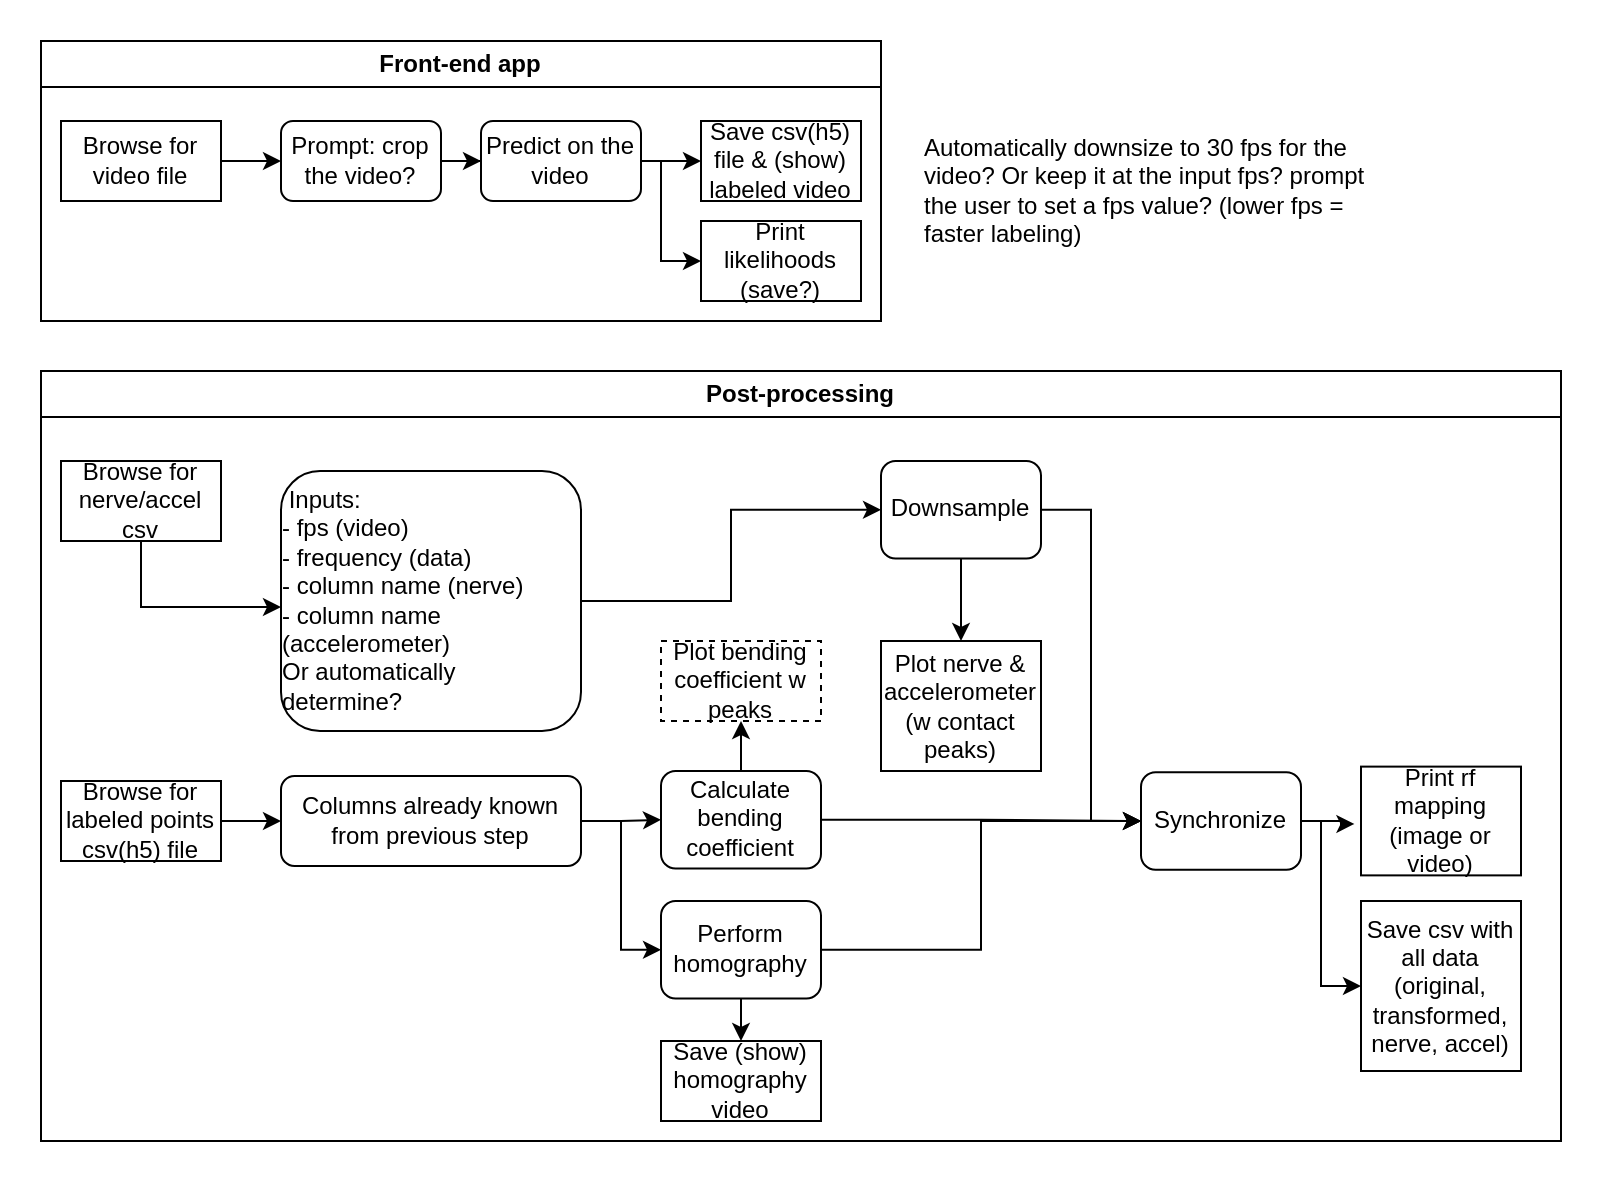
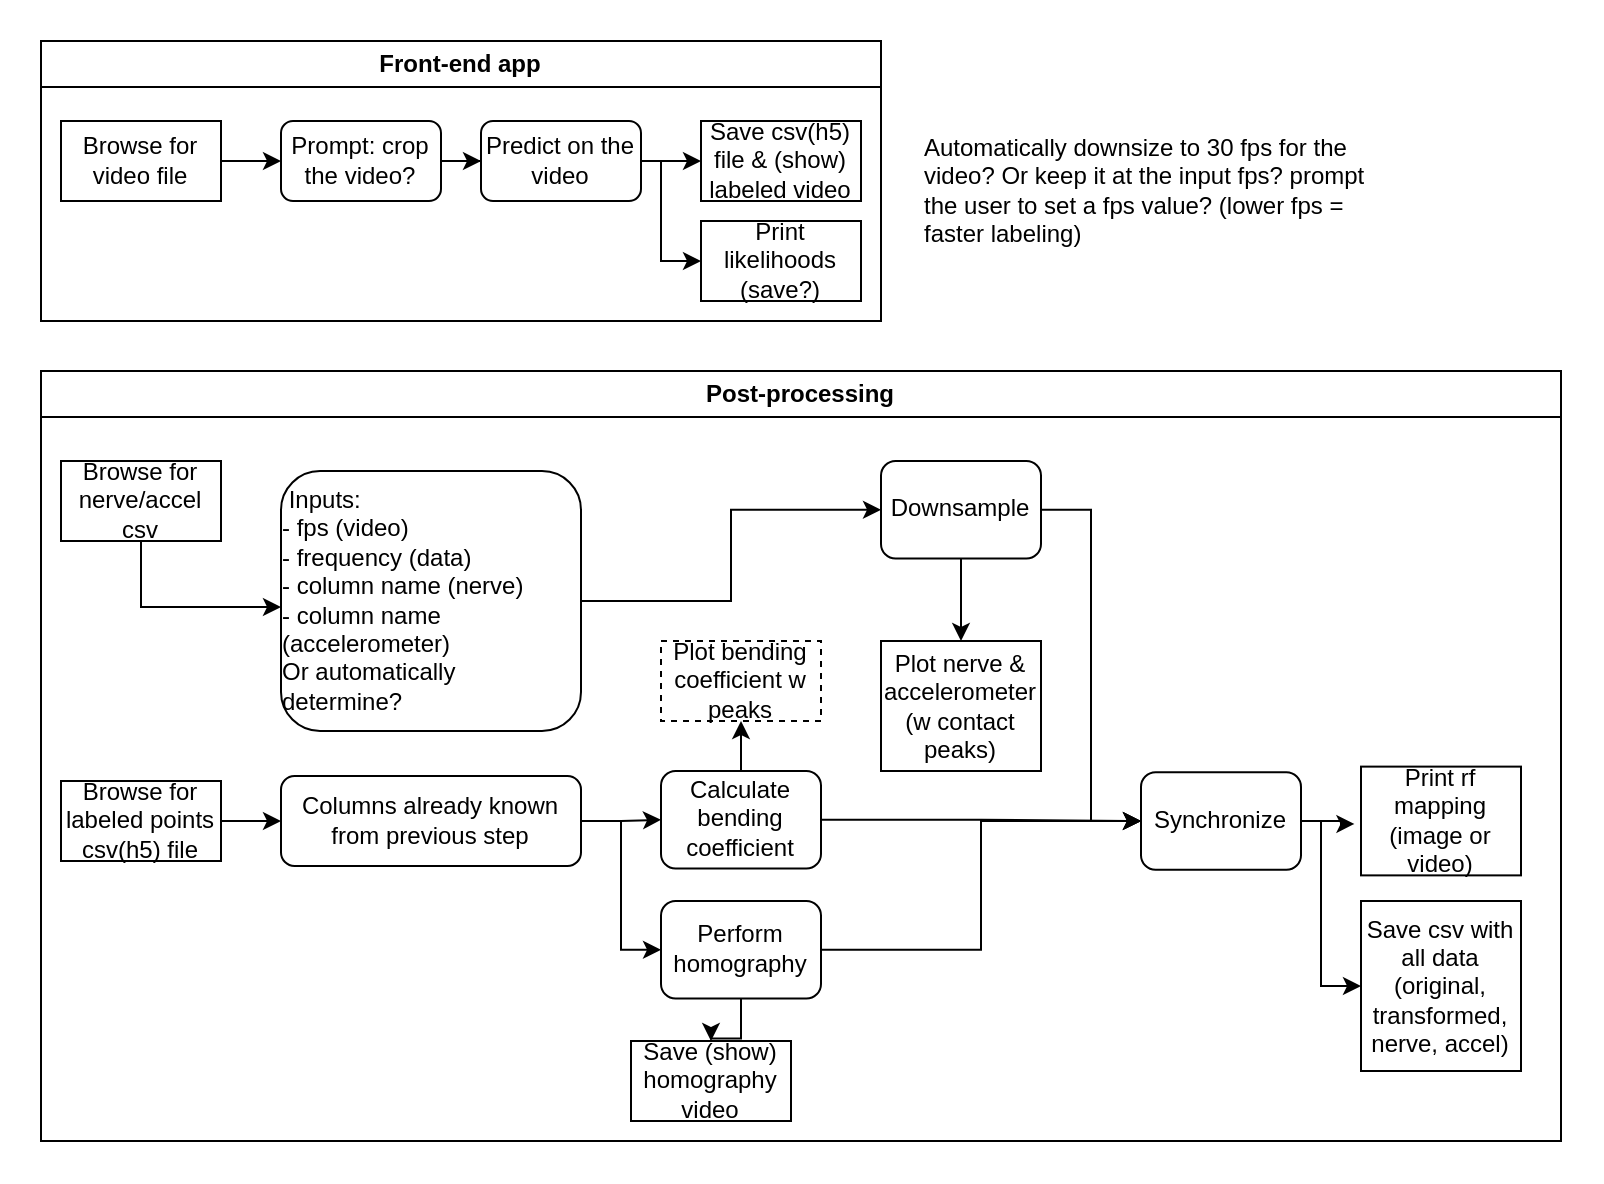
  <mxCell id="0" />
  <mxCell id="1" parent="0" />
  <mxCell id="2" value="Front-end app" style="swimlane;whiteSpace=wrap;html=1;" parent="1" vertex="1"><mxGeometry x="20" y="20" width="420" height="140" as="geometry" /></mxCell>
  <mxCell id="3" value="&lt;div&gt;Browse for video file&lt;/div&gt;" style="rounded=0;whiteSpace=wrap;html=1;" parent="2" vertex="1"><mxGeometry x="10" y="40" width="80" height="40" as="geometry" /></mxCell>
  <mxCell id="4" value="&lt;div&gt;Save csv(h5) file &amp;amp; (show) labeled video&lt;/div&gt;" style="rounded=0;whiteSpace=wrap;html=1;" parent="2" vertex="1"><mxGeometry x="330" y="40" width="80" height="40" as="geometry" /></mxCell>
  <mxCell id="5" style="edgeStyle=orthogonalEdgeStyle;rounded=0;orthogonalLoop=1;jettySize=auto;html=1;entryX=0;entryY=0.5;entryDx=0;entryDy=0;" parent="2" source="6" target="11" edge="1"><mxGeometry relative="1" as="geometry"><Array as="points"><mxPoint x="310" y="60" /><mxPoint x="310" y="110" /></Array></mxGeometry></mxCell>
  <mxCell id="6" value="Predict on the video" style="rounded=1;whiteSpace=wrap;html=1;" parent="2" vertex="1"><mxGeometry x="220" y="40" width="80" height="40" as="geometry" /></mxCell>
  <mxCell id="7" value="Prompt: crop the video?" style="rounded=1;whiteSpace=wrap;html=1;" parent="2" vertex="1"><mxGeometry x="120" y="40" width="80" height="40" as="geometry" /></mxCell>
  <mxCell id="8" style="edgeStyle=orthogonalEdgeStyle;rounded=0;orthogonalLoop=1;jettySize=auto;html=1;" parent="2" source="6" target="4" edge="1"><mxGeometry relative="1" as="geometry" /></mxCell>
  <mxCell id="9" style="edgeStyle=orthogonalEdgeStyle;rounded=0;orthogonalLoop=1;jettySize=auto;html=1;entryX=0;entryY=0.5;entryDx=0;entryDy=0;" parent="2" source="3" target="7" edge="1"><mxGeometry relative="1" as="geometry" /></mxCell>
  <mxCell id="10" style="edgeStyle=orthogonalEdgeStyle;rounded=0;orthogonalLoop=1;jettySize=auto;html=1;entryX=0;entryY=0.5;entryDx=0;entryDy=0;" parent="2" source="7" target="6" edge="1"><mxGeometry relative="1" as="geometry" /></mxCell>
  <mxCell id="11" value="&lt;div&gt;Print likelihoods (save?)&lt;/div&gt;" style="rounded=0;whiteSpace=wrap;html=1;" parent="2" vertex="1"><mxGeometry x="330" y="90" width="80" height="40" as="geometry" /></mxCell>
  <mxCell id="12" value="Post-processing" style="swimlane;whiteSpace=wrap;html=1;" parent="1" vertex="1"><mxGeometry x="20" y="185" width="760" height="385" as="geometry" /></mxCell>
  <mxCell id="13" style="edgeStyle=orthogonalEdgeStyle;rounded=0;orthogonalLoop=1;jettySize=auto;html=1;" parent="12" source="14" target="16" edge="1"><mxGeometry relative="1" as="geometry"><Array as="points"><mxPoint x="50" y="118" /></Array></mxGeometry></mxCell>
  <mxCell id="14" value="&lt;div&gt;Browse for nerve/accel csv&lt;/div&gt;" style="rounded=0;whiteSpace=wrap;html=1;" parent="12" vertex="1"><mxGeometry x="10" y="45" width="80" height="40" as="geometry" /></mxCell>
  <mxCell id="15" style="edgeStyle=orthogonalEdgeStyle;rounded=0;orthogonalLoop=1;jettySize=auto;html=1;entryX=0;entryY=0.5;entryDx=0;entryDy=0;" parent="12" source="16" target="32" edge="1"><mxGeometry relative="1" as="geometry" /></mxCell>
  <mxCell id="16" value="&lt;div style=&quot;text-align: left;&quot;&gt;&amp;nbsp;Inputs:&lt;/div&gt;&lt;div align=&quot;left&quot;&gt;&lt;span style=&quot;background-color: transparent; text-align: center;&quot;&gt;- fps (video)&lt;/span&gt;&lt;br&gt;&lt;span style=&quot;background-color: transparent; text-align: center;&quot;&gt;- frequency (data)&lt;/span&gt;&lt;br&gt;&lt;span style=&quot;background-color: transparent; text-align: center;&quot;&gt;- column name (nerve)&lt;/span&gt;&lt;br&gt;&lt;span style=&quot;background-color: transparent; text-align: center;&quot;&gt;- column name (accelerometer)&lt;/span&gt;&lt;br&gt;&lt;div&gt;Or automatically determine?&lt;/div&gt;&lt;/div&gt;" style="rounded=1;whiteSpace=wrap;html=1;" parent="12" vertex="1"><mxGeometry x="120" y="50" width="150" height="130" as="geometry" /></mxCell>
  <mxCell id="17" style="edgeStyle=orthogonalEdgeStyle;rounded=0;orthogonalLoop=1;jettySize=auto;html=1;entryX=0;entryY=0.5;entryDx=0;entryDy=0;" parent="12" source="18" target="21" edge="1"><mxGeometry relative="1" as="geometry" /></mxCell>
  <mxCell id="18" value="&lt;div&gt;Browse for labeled points csv(h5) file&lt;/div&gt;" style="rounded=0;whiteSpace=wrap;html=1;" parent="12" vertex="1"><mxGeometry x="10" y="205" width="80" height="40" as="geometry" /></mxCell>
  <mxCell id="19" style="edgeStyle=orthogonalEdgeStyle;rounded=0;orthogonalLoop=1;jettySize=auto;html=1;entryX=0;entryY=0.5;entryDx=0;entryDy=0;" parent="12" source="21" target="24" edge="1"><mxGeometry relative="1" as="geometry" /></mxCell>
  <mxCell id="20" style="edgeStyle=orthogonalEdgeStyle;rounded=0;orthogonalLoop=1;jettySize=auto;html=1;entryX=0;entryY=0.5;entryDx=0;entryDy=0;" parent="12" source="21" target="28" edge="1"><mxGeometry relative="1" as="geometry" /></mxCell>
  <mxCell id="21" value="Columns already known from previous step" style="rounded=1;whiteSpace=wrap;html=1;" parent="12" vertex="1"><mxGeometry x="120" y="202.5" width="150" height="45" as="geometry" /></mxCell>
  <mxCell id="22" style="edgeStyle=orthogonalEdgeStyle;rounded=0;orthogonalLoop=1;jettySize=auto;html=1;entryX=0.5;entryY=1;entryDx=0;entryDy=0;" parent="12" source="24" target="25" edge="1"><mxGeometry relative="1" as="geometry" /></mxCell>
  <mxCell id="23" style="edgeStyle=orthogonalEdgeStyle;rounded=0;orthogonalLoop=1;jettySize=auto;html=1;entryX=0;entryY=0.5;entryDx=0;entryDy=0;" parent="12" source="24" target="35" edge="1"><mxGeometry relative="1" as="geometry" /></mxCell>
  <mxCell id="24" value="Calculate bending coefficient" style="rounded=1;whiteSpace=wrap;html=1;" parent="12" vertex="1"><mxGeometry x="310" y="200" width="80" height="48.75" as="geometry" /></mxCell>
  <mxCell id="25" value="&lt;div&gt;Plot bending coefficient w peaks&lt;/div&gt;" style="rounded=0;whiteSpace=wrap;html=1;dashed=1;" parent="12" vertex="1"><mxGeometry x="310" y="135" width="80" height="40" as="geometry" /></mxCell>
  <mxCell id="26" style="edgeStyle=orthogonalEdgeStyle;rounded=0;orthogonalLoop=1;jettySize=auto;html=1;" parent="12" source="28" target="29" edge="1"><mxGeometry relative="1" as="geometry" /></mxCell>
  <mxCell id="27" style="edgeStyle=orthogonalEdgeStyle;rounded=0;orthogonalLoop=1;jettySize=auto;html=1;entryX=0;entryY=0.5;entryDx=0;entryDy=0;" parent="12" source="28" target="35" edge="1"><mxGeometry relative="1" as="geometry" /></mxCell>
  <mxCell id="28" value="Perform homography" style="rounded=1;whiteSpace=wrap;html=1;" parent="12" vertex="1"><mxGeometry x="310" y="265" width="80" height="48.75" as="geometry" /></mxCell>
- <mxCell id="29" value="&lt;div&gt;Save (show) homography video&lt;/div&gt;" style="rounded=0;whiteSpace=wrap;html=1;" parent="12" vertex="1"><mxGeometry x="310" y="335" width="80" height="40" as="geometry" /></mxCell>
+ <mxCell id="29" value="&lt;div&gt;Save (show) homography video&lt;/div&gt;" style="rounded=0;whiteSpace=wrap;html=1;" parent="12" vertex="1"><mxGeometry x="295" y="335" width="80" height="40" as="geometry" /></mxCell>
  <mxCell id="30" style="edgeStyle=orthogonalEdgeStyle;rounded=0;orthogonalLoop=1;jettySize=auto;html=1;entryX=0.5;entryY=0;entryDx=0;entryDy=0;" parent="12" source="32" target="33" edge="1"><mxGeometry relative="1" as="geometry" /></mxCell>
  <mxCell id="31" style="edgeStyle=orthogonalEdgeStyle;rounded=0;orthogonalLoop=1;jettySize=auto;html=1;entryX=0;entryY=0.5;entryDx=0;entryDy=0;" parent="12" source="32" target="35" edge="1"><mxGeometry relative="1" as="geometry" /></mxCell>
  <mxCell id="32" value="Downsample" style="rounded=1;whiteSpace=wrap;html=1;" parent="12" vertex="1"><mxGeometry x="420" y="45" width="80" height="48.75" as="geometry" /></mxCell>
  <mxCell id="33" value="&lt;div&gt;Plot nerve &amp;amp; accelerometer (w contact peaks)&lt;/div&gt;" style="rounded=0;whiteSpace=wrap;html=1;" parent="12" vertex="1"><mxGeometry x="420" y="135" width="80" height="65" as="geometry" /></mxCell>
  <mxCell id="34" style="edgeStyle=orthogonalEdgeStyle;rounded=0;orthogonalLoop=1;jettySize=auto;html=1;entryX=0;entryY=0.5;entryDx=0;entryDy=0;" parent="12" source="35" target="38" edge="1"><mxGeometry relative="1" as="geometry"><Array as="points"><mxPoint x="640" y="225" /><mxPoint x="640" y="308" /></Array></mxGeometry></mxCell>
  <mxCell id="35" value="Synchronize" style="rounded=1;whiteSpace=wrap;html=1;" parent="12" vertex="1"><mxGeometry x="550" y="200.63" width="80" height="48.75" as="geometry" /></mxCell>
  <mxCell id="36" value="Print rf mapping (image or video)" style="rounded=0;whiteSpace=wrap;html=1;" parent="12" vertex="1"><mxGeometry x="660" y="197.81" width="80" height="54.38" as="geometry" /></mxCell>
  <mxCell id="37" style="edgeStyle=orthogonalEdgeStyle;rounded=0;orthogonalLoop=1;jettySize=auto;html=1;entryX=-0.041;entryY=0.527;entryDx=0;entryDy=0;entryPerimeter=0;" parent="12" source="35" target="36" edge="1"><mxGeometry relative="1" as="geometry" /></mxCell>
  <mxCell id="38" value="Save csv with all data (original, transformed, nerve, accel)" style="rounded=0;whiteSpace=wrap;html=1;" parent="12" vertex="1"><mxGeometry x="660" y="265" width="80" height="85" as="geometry" /></mxCell>
  <mxCell id="39" value="&lt;div align=&quot;left&quot;&gt;Automatically downsize to 30 fps for the video? Or keep it at the input fps? prompt the user to set a fps value? (lower fps = faster labeling)&lt;/div&gt;" style="text;html=1;align=left;verticalAlign=middle;whiteSpace=wrap;rounded=0;" parent="1" vertex="1"><mxGeometry x="460" y="60" width="230" height="70" as="geometry" /></mxCell>
